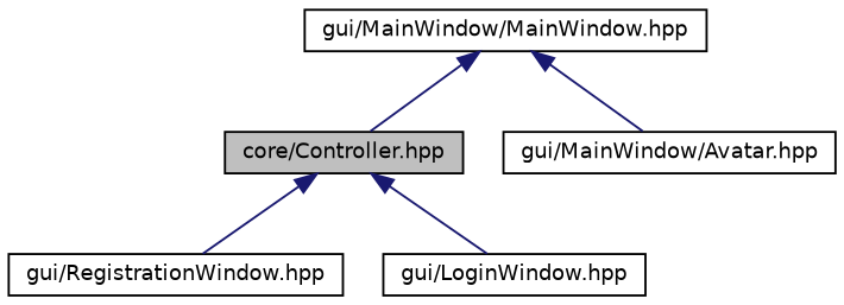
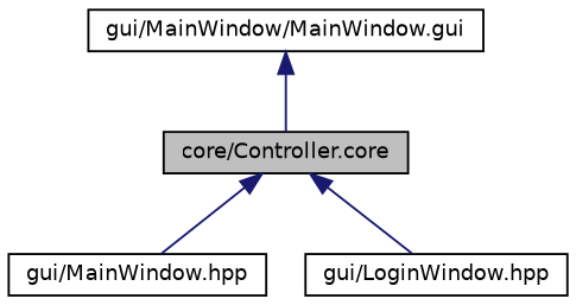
  digraph {
    node [color=black fillcolor=white fontname=Helvetica fontsize=10 shape=record style=filled]
    edge [color=midnightblue dir=back fontname=Helvetica fontsize=10 labelfontname=Helvetica labelfontsize=10 style=solid]
-   n1 [fillcolor=grey75 fontcolor=black height=0.2 label="core/Controller.hpp" width=0.4]
-   n2 [height=0.2 label="gui/RegistrationWindow.hpp" width=0.4]
+   n1 [fillcolor=grey75 fontcolor=black height=0.2 label="core/Controller.core" width=0.4]
+   n2 [height=0.2 label="gui/MainWindow.hpp" width=0.4]
    n3 [height=0.2 label="gui/LoginWindow.hpp" width=0.4]
-   n4 [height=0.2 label="gui/MainWindow/MainWindow.hpp" width=0.4]
-   n5 [height=0.2 label="gui/MainWindow/Avatar.hpp" width=0.4]
+   n4 [height=0.2 label="gui/MainWindow/MainWindow.gui" width=0.4]
    n1 -> n2
    n1 -> n3
    n4 -> n1
-   n4 -> n5
  }
